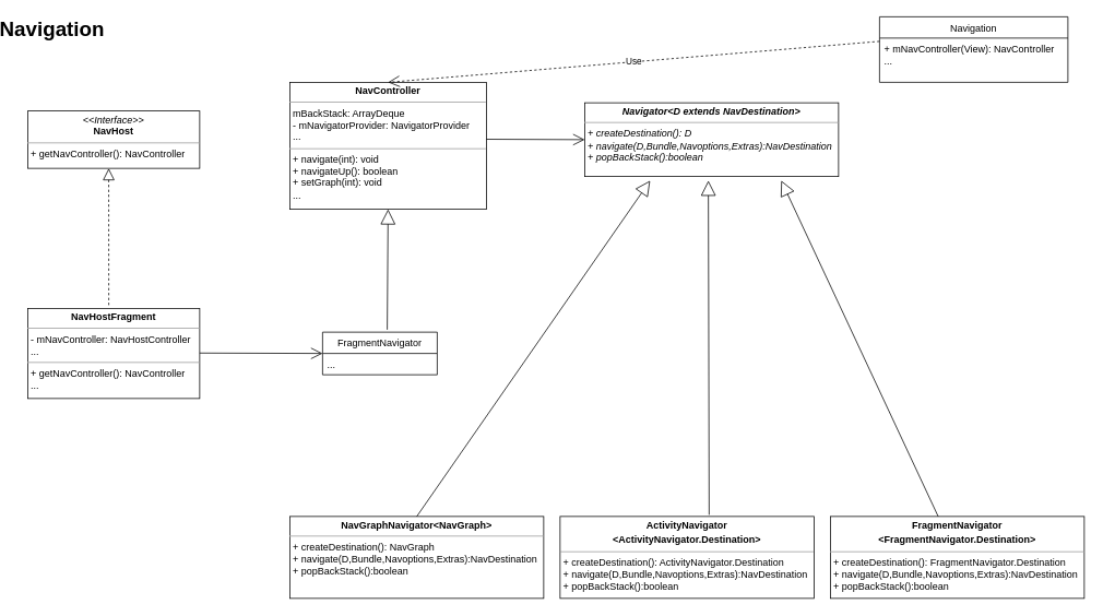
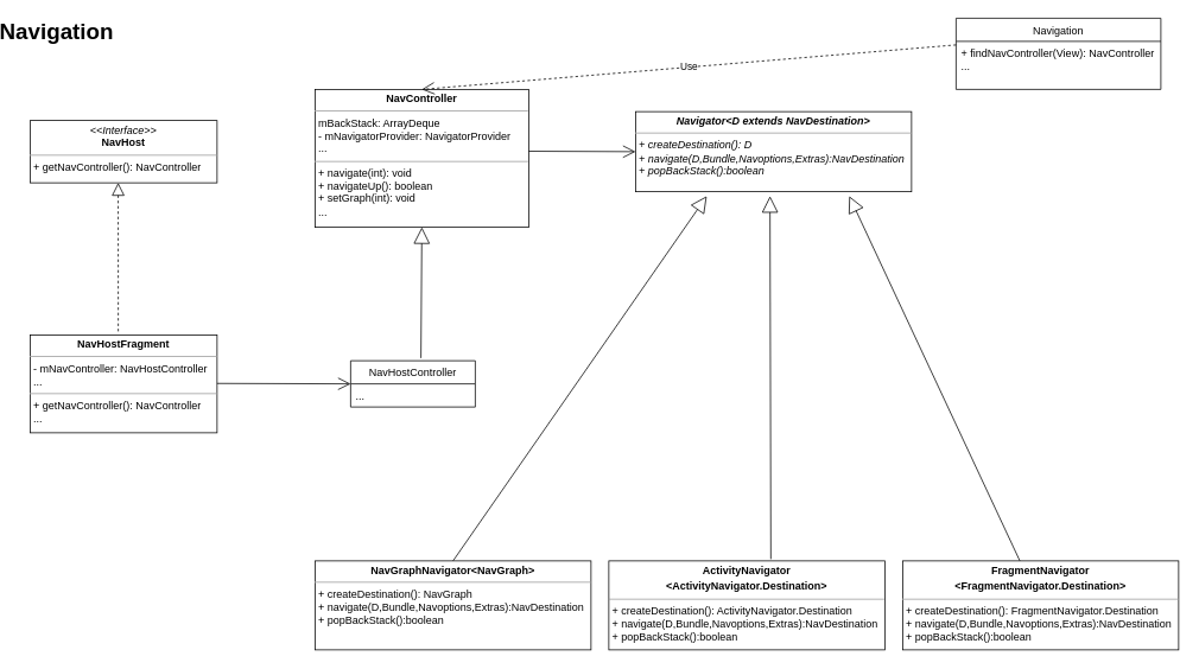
  <mxCell id="0" />
  <mxCell id="1" parent="0" />
  <mxCell id="2" value="&lt;p style=&quot;margin: 0px ; margin-top: 4px ; text-align: center&quot;&gt;&lt;i&gt;&amp;lt;&amp;lt;Interface&amp;gt;&amp;gt;&lt;/i&gt;&lt;br&gt;&lt;b&gt;NavHost&lt;/b&gt;&lt;/p&gt;&lt;hr size=&quot;1&quot;&gt;&lt;p style=&quot;margin: 0px ; margin-left: 4px&quot;&gt;+ getNavController(): NavController&lt;br&gt;&lt;/p&gt;" style="verticalAlign=top;align=left;overflow=fill;fontSize=12;fontFamily=Helvetica;html=1;" vertex="1" parent="1"><mxGeometry x="30" y="135" width="210" height="70" as="geometry" /></mxCell>
  <mxCell id="3" value="&lt;p style=&quot;margin: 0px ; margin-top: 4px ; text-align: center&quot;&gt;&lt;b&gt;NavHostFragment&lt;/b&gt;&lt;/p&gt;&lt;hr size=&quot;1&quot;&gt;&lt;p style=&quot;margin: 0px ; margin-left: 4px&quot;&gt;- mNavController: NavHostController&lt;/p&gt;&lt;p style=&quot;margin: 0px ; margin-left: 4px&quot;&gt;...&lt;/p&gt;&lt;hr size=&quot;1&quot;&gt;&lt;p style=&quot;margin: 0px ; margin-left: 4px&quot;&gt;+ getNavController(): NavController&lt;br&gt;&lt;/p&gt;&lt;p style=&quot;margin: 0px ; margin-left: 4px&quot;&gt;...&lt;/p&gt;" style="verticalAlign=top;align=left;overflow=fill;fontSize=12;fontFamily=Helvetica;html=1;" vertex="1" parent="1"><mxGeometry x="30" y="376" width="210" height="110" as="geometry" /></mxCell>
  <mxCell id="4" value="" style="endArrow=block;dashed=1;endFill=0;endSize=12;html=1;entryX=0.471;entryY=1;entryDx=0;entryDy=0;entryPerimeter=0;" edge="1" parent="1" target="2"><mxGeometry width="160" relative="1" as="geometry"><mxPoint x="129" y="372" as="sourcePoint" /><mxPoint x="610" y="395" as="targetPoint" /></mxGeometry></mxCell>
  <mxCell id="5" value="&lt;p style=&quot;margin: 0px ; margin-top: 4px ; text-align: center&quot;&gt;&lt;b&gt;NavController&lt;/b&gt;&lt;/p&gt;&lt;hr size=&quot;1&quot;&gt;&lt;p style=&quot;margin: 0px ; margin-left: 4px&quot;&gt;mBackStack: ArrayDeque&lt;/p&gt;&lt;p style=&quot;margin: 0px ; margin-left: 4px&quot;&gt;- mNavigatorProvider: NavigatorProvider&lt;/p&gt;&lt;p style=&quot;margin: 0px ; margin-left: 4px&quot;&gt;...&lt;/p&gt;&lt;hr size=&quot;1&quot;&gt;&lt;p style=&quot;margin: 0px ; margin-left: 4px&quot;&gt;+ navigate(int): void&lt;/p&gt;&lt;p style=&quot;margin: 0px ; margin-left: 4px&quot;&gt;+ navigateUp(): boolean&lt;/p&gt;&lt;p style=&quot;margin: 0px ; margin-left: 4px&quot;&gt;+ setGraph(int): void&lt;/p&gt;&lt;p style=&quot;margin: 0px ; margin-left: 4px&quot;&gt;...&lt;/p&gt;" style="verticalAlign=top;align=left;overflow=fill;fontSize=12;fontFamily=Helvetica;html=1;" vertex="1" parent="1"><mxGeometry x="350" y="100" width="240" height="155" as="geometry" /></mxCell>
- <mxCell id="6" value="FragmentNavigator" style="swimlane;fontStyle=0;childLayout=stackLayout;horizontal=1;startSize=26;fillColor=none;horizontalStack=0;resizeParent=1;resizeParentMax=0;resizeLast=0;collapsible=1;marginBottom=0;" vertex="1" parent="1"><mxGeometry x="390" y="405" width="140" height="52" as="geometry" /></mxCell>
+ <mxCell id="6" value="NavHostController" style="swimlane;fontStyle=0;childLayout=stackLayout;horizontal=1;startSize=26;fillColor=none;horizontalStack=0;resizeParent=1;resizeParentMax=0;resizeLast=0;collapsible=1;marginBottom=0;" vertex="1" parent="1"><mxGeometry x="390" y="405" width="140" height="52" as="geometry" /></mxCell>
  <mxCell id="7" value="..." style="text;strokeColor=none;fillColor=none;align=left;verticalAlign=top;spacingLeft=4;spacingRight=4;overflow=hidden;rotatable=0;points=[[0,0.5],[1,0.5]];portConstraint=eastwest;" vertex="1" parent="6"><mxGeometry y="26" width="140" height="26" as="geometry" /></mxCell>
  <mxCell id="8" value="" style="endArrow=block;endSize=16;endFill=0;html=1;entryX=0.5;entryY=1;entryDx=0;entryDy=0;exitX=0.564;exitY=-0.058;exitDx=0;exitDy=0;exitPerimeter=0;" edge="1" parent="1" source="6" target="5"><mxGeometry width="160" relative="1" as="geometry"><mxPoint x="370" y="345" as="sourcePoint" /><mxPoint x="530" y="345" as="targetPoint" /></mxGeometry></mxCell>
  <mxCell id="9" value="" style="endArrow=open;endFill=1;endSize=12;html=1;entryX=0;entryY=0.5;entryDx=0;entryDy=0;" edge="1" parent="1" target="6"><mxGeometry width="160" relative="1" as="geometry"><mxPoint x="240" y="430.5" as="sourcePoint" /><mxPoint x="400" y="430.5" as="targetPoint" /></mxGeometry></mxCell>
  <mxCell id="10" value="&lt;p style=&quot;margin: 0px ; margin-top: 4px ; text-align: center&quot;&gt;&lt;b&gt;&lt;i&gt;Navigator&amp;lt;D extends NavDestination&amp;gt;&lt;/i&gt;&lt;/b&gt;&lt;/p&gt;&lt;hr size=&quot;1&quot;&gt;&lt;p style=&quot;margin: 0px ; margin-left: 4px&quot;&gt;&lt;i&gt;+ createDestination(): D&lt;/i&gt;&lt;/p&gt;&lt;p style=&quot;margin: 0px ; margin-left: 4px&quot;&gt;&lt;i&gt;+ navigate(D,Bundle,Navoptions,Extras):NavDestination&lt;/i&gt;&lt;/p&gt;&lt;p style=&quot;margin: 0px ; margin-left: 4px&quot;&gt;&lt;i&gt;+ popBackStack():boolean&lt;/i&gt;&lt;/p&gt;" style="verticalAlign=top;align=left;overflow=fill;fontSize=12;fontFamily=Helvetica;html=1;" vertex="1" parent="1"><mxGeometry x="710" y="125" width="310" height="90" as="geometry" /></mxCell>
  <mxCell id="11" value="&lt;p style=&quot;margin: 0px ; margin-top: 4px ; text-align: center&quot;&gt;&lt;b&gt;NavGraphNavigator&amp;lt;NavGraph&amp;gt;&lt;/b&gt;&lt;/p&gt;&lt;hr size=&quot;1&quot;&gt;&lt;p style=&quot;margin: 0px ; margin-left: 4px&quot;&gt;+ createDestination(): NavGraph&lt;/p&gt;&lt;p style=&quot;margin: 0px ; margin-left: 4px&quot;&gt;+ navigate(D,Bundle,Navoptions,Extras):NavDestination&lt;/p&gt;&lt;p style=&quot;margin: 0px ; margin-left: 4px&quot;&gt;+ popBackStack():boolean&lt;/p&gt;" style="verticalAlign=top;align=left;overflow=fill;fontSize=12;fontFamily=Helvetica;html=1;" vertex="1" parent="1"><mxGeometry x="350" y="630" width="310" height="100" as="geometry" /></mxCell>
  <mxCell id="12" value="&lt;p style=&quot;margin: 0px ; margin-top: 4px ; text-align: center&quot;&gt;&lt;b&gt;ActivityNavigator&lt;/b&gt;&lt;/p&gt;&lt;p style=&quot;margin: 0px ; margin-top: 4px ; text-align: center&quot;&gt;&lt;b&gt;&amp;lt;ActivityNavigator.Destination&amp;gt;&lt;/b&gt;&lt;/p&gt;&lt;hr size=&quot;1&quot;&gt;&lt;p style=&quot;margin: 0px ; margin-left: 4px&quot;&gt;+ createDestination(): ActivityNavigator.Destination&lt;/p&gt;&lt;p style=&quot;margin: 0px ; margin-left: 4px&quot;&gt;+ navigate(D,Bundle,Navoptions,Extras):NavDestination&lt;/p&gt;&lt;p style=&quot;margin: 0px ; margin-left: 4px&quot;&gt;+ popBackStack():boolean&lt;/p&gt;" style="verticalAlign=top;align=left;overflow=fill;fontSize=12;fontFamily=Helvetica;html=1;" vertex="1" parent="1"><mxGeometry x="680" y="630" width="310" height="100" as="geometry" /></mxCell>
  <mxCell id="13" value="&lt;p style=&quot;margin: 0px ; margin-top: 4px ; text-align: center&quot;&gt;&lt;b&gt;FragmentNavigator&lt;/b&gt;&lt;/p&gt;&lt;p style=&quot;margin: 0px ; margin-top: 4px ; text-align: center&quot;&gt;&lt;b&gt;&amp;lt;FragmentNavigator.Destination&amp;gt;&lt;/b&gt;&lt;/p&gt;&lt;hr size=&quot;1&quot;&gt;&lt;p style=&quot;margin: 0px ; margin-left: 4px&quot;&gt;+ createDestination(): FragmentNavigator.Destination&lt;/p&gt;&lt;p style=&quot;margin: 0px ; margin-left: 4px&quot;&gt;+ navigate(D,Bundle,Navoptions,Extras):NavDestination&lt;/p&gt;&lt;p style=&quot;margin: 0px ; margin-left: 4px&quot;&gt;+ popBackStack():boolean&lt;/p&gt;" style="verticalAlign=top;align=left;overflow=fill;fontSize=12;fontFamily=Helvetica;html=1;" vertex="1" parent="1"><mxGeometry x="1010" y="630" width="310" height="100" as="geometry" /></mxCell>
  <mxCell id="14" value="" style="endArrow=open;endFill=1;endSize=12;html=1;" edge="1" parent="1"><mxGeometry width="160" relative="1" as="geometry"><mxPoint x="590" y="169.5" as="sourcePoint" /><mxPoint x="710" y="170" as="targetPoint" /></mxGeometry></mxCell>
  <mxCell id="15" value="" style="endArrow=block;endSize=16;endFill=0;html=1;exitX=0.5;exitY=0;exitDx=0;exitDy=0;" edge="1" parent="1" source="11"><mxGeometry width="160" relative="1" as="geometry"><mxPoint x="570" y="430" as="sourcePoint" /><mxPoint x="790" y="220" as="targetPoint" /></mxGeometry></mxCell>
  <mxCell id="16" value="" style="endArrow=block;endSize=16;endFill=0;html=1;exitX=0.587;exitY=-0.02;exitDx=0;exitDy=0;exitPerimeter=0;" edge="1" parent="1" source="12"><mxGeometry width="160" relative="1" as="geometry"><mxPoint x="515" y="640" as="sourcePoint" /><mxPoint x="861" y="220" as="targetPoint" /></mxGeometry></mxCell>
  <mxCell id="17" value="" style="endArrow=block;endSize=16;endFill=0;html=1;" edge="1" parent="1" source="13"><mxGeometry width="160" relative="1" as="geometry"><mxPoint x="871.97" y="638" as="sourcePoint" /><mxPoint x="950" y="220" as="targetPoint" /></mxGeometry></mxCell>
  <mxCell id="18" value="Navigation" style="swimlane;fontStyle=0;childLayout=stackLayout;horizontal=1;startSize=26;fillColor=none;horizontalStack=0;resizeParent=1;resizeParentMax=0;resizeLast=0;collapsible=1;marginBottom=0;" vertex="1" parent="1"><mxGeometry x="1070" y="20" width="230" height="80" as="geometry" /></mxCell>
- <mxCell id="19" value="+ mNavController(View): NavController&#10;..." style="text;strokeColor=none;fillColor=none;align=left;verticalAlign=top;spacingLeft=4;spacingRight=4;overflow=hidden;rotatable=0;points=[[0,0.5],[1,0.5]];portConstraint=eastwest;" vertex="1" parent="18"><mxGeometry y="26" width="230" height="54" as="geometry" /></mxCell>
+ <mxCell id="19" value="+ findNavController(View): NavController&#10;..." style="text;strokeColor=none;fillColor=none;align=left;verticalAlign=top;spacingLeft=4;spacingRight=4;overflow=hidden;rotatable=0;points=[[0,0.5],[1,0.5]];portConstraint=eastwest;" vertex="1" parent="18"><mxGeometry y="26" width="230" height="54" as="geometry" /></mxCell>
  <mxCell id="20" value="Use" style="endArrow=open;endSize=12;dashed=1;html=1;exitX=0;exitY=0.074;exitDx=0;exitDy=0;exitPerimeter=0;entryX=0.5;entryY=0;entryDx=0;entryDy=0;" edge="1" parent="1" source="19" target="5"><mxGeometry width="160" relative="1" as="geometry"><mxPoint x="580" y="400" as="sourcePoint" /><mxPoint x="600" y="50" as="targetPoint" /></mxGeometry></mxCell>
  <mxCell id="21" value="Navigation" style="text;align=center;fontStyle=1;verticalAlign=middle;spacingLeft=3;spacingRight=3;strokeColor=none;rotatable=0;points=[[0,0.5],[1,0.5]];portConstraint=eastwest;fontSize=25;" vertex="1" parent="1"><mxGeometry x="20" y="20" width="80" height="26" as="geometry" /></mxCell>
